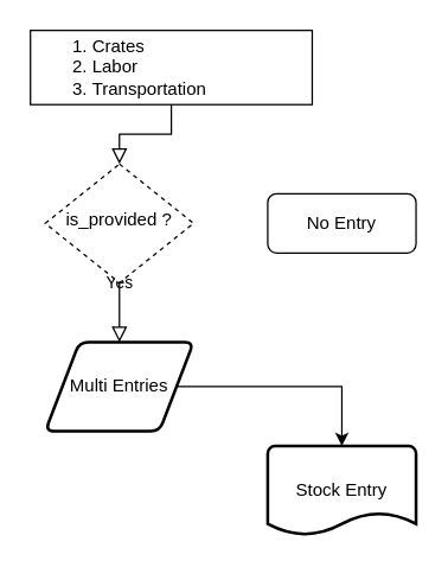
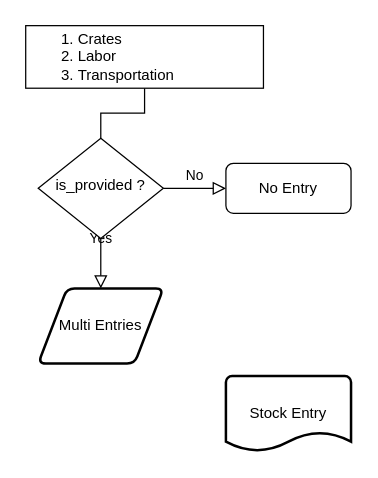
  <mxCell id="0" />
  <mxCell id="1" parent="0" />
- <mxCell id="2" value="" style="rounded=0;html=1;jettySize=auto;orthogonalLoop=1;fontSize=11;endArrow=block;endFill=0;endSize=8;strokeWidth=1;shadow=0;labelBackgroundColor=none;edgeStyle=orthogonalEdgeStyle;" parent="1" source="3" target="6" edge="1"><mxGeometry relative="1" as="geometry" /></mxCell>
+ <mxCell id="2" value="" style="rounded=0;html=1;jettySize=auto;orthogonalLoop=1;fontSize=11;endArrow=none;endFill=0;endSize=8;strokeWidth=1;shadow=0;labelBackgroundColor=none;edgeStyle=orthogonalEdgeStyle;" parent="1" source="3" target="6" edge="1"><mxGeometry relative="1" as="geometry" /></mxCell>
  <mxCell id="3" value="&lt;ol&gt;&lt;li&gt;Crates&lt;/li&gt;&lt;li&gt;Labor&lt;/li&gt;&lt;li&gt;Transportation&lt;/li&gt;&lt;/ol&gt;" style="whiteSpace=wrap;html=1;fontSize=12;glass=0;strokeWidth=1;shadow=0;align=left;rounded=0;" parent="1" vertex="1"><mxGeometry x="20" y="20" width="190" height="50" as="geometry" /></mxCell>
  <mxCell id="4" value="Yes" style="rounded=0;html=1;jettySize=auto;orthogonalLoop=1;fontSize=11;endArrow=block;endFill=0;endSize=8;strokeWidth=1;shadow=0;labelBackgroundColor=none;edgeStyle=orthogonalEdgeStyle;" parent="1" source="6" edge="1"><mxGeometry y="20" relative="1" as="geometry"><mxPoint as="offset" /><mxPoint x="80" y="230" as="targetPoint" /></mxGeometry></mxCell>
- <mxCell id="6" value="&lt;div&gt;is_provided ?&lt;/div&gt;" style="rhombus;whiteSpace=wrap;html=1;shadow=0;fontFamily=Helvetica;fontSize=12;align=center;strokeWidth=1;spacing=6;spacingTop=-4;dashed=1;" parent="1" vertex="1"><mxGeometry x="30" y="110" width="100" height="80" as="geometry" /></mxCell>
+ <mxCell id="5" value="No" style="edgeStyle=orthogonalEdgeStyle;rounded=0;html=1;jettySize=auto;orthogonalLoop=1;fontSize=11;endArrow=block;endFill=0;endSize=8;strokeWidth=1;shadow=0;labelBackgroundColor=none;" parent="1" source="6" target="7" edge="1"><mxGeometry y="10" relative="1" as="geometry"><mxPoint as="offset" /></mxGeometry></mxCell>
+ <mxCell id="6" value="&lt;div&gt;is_provided ?&lt;/div&gt;" style="rhombus;whiteSpace=wrap;html=1;shadow=0;fontFamily=Helvetica;fontSize=12;align=center;strokeWidth=1;spacing=6;spacingTop=-4;" parent="1" vertex="1"><mxGeometry x="30" y="110" width="100" height="80" as="geometry" /></mxCell>
  <mxCell id="7" value="&lt;div&gt;No Entry&lt;/div&gt;" style="rounded=1;whiteSpace=wrap;html=1;fontSize=12;glass=0;strokeWidth=1;shadow=0;" parent="1" vertex="1"><mxGeometry x="180" y="130" width="100" height="40" as="geometry" /></mxCell>
  <mxCell id="8" value="&lt;div&gt;Multi Entries&lt;/div&gt;" style="shape=parallelogram;html=1;strokeWidth=2;perimeter=parallelogramPerimeter;whiteSpace=wrap;rounded=1;arcSize=12;size=0.23;" vertex="1" parent="1"><mxGeometry x="30" y="230" width="100" height="60" as="geometry" /></mxCell>
- <mxCell id="9" style="edgeStyle=orthogonalEdgeStyle;rounded=0;orthogonalLoop=1;jettySize=auto;html=1;entryX=0.5;entryY=0;entryDx=0;entryDy=0;entryPerimeter=0;" edge="1" parent="1" source="8" target="10"><mxGeometry relative="1" as="geometry"><mxPoint x="212.28" y="296.28" as="targetPoint" /></mxGeometry></mxCell>
  <mxCell id="10" value="Stock Entry" style="strokeWidth=2;html=1;shape=mxgraph.flowchart.document2;whiteSpace=wrap;size=0.25;" vertex="1" parent="1"><mxGeometry x="180" y="300" width="100" height="60" as="geometry" /></mxCell>
